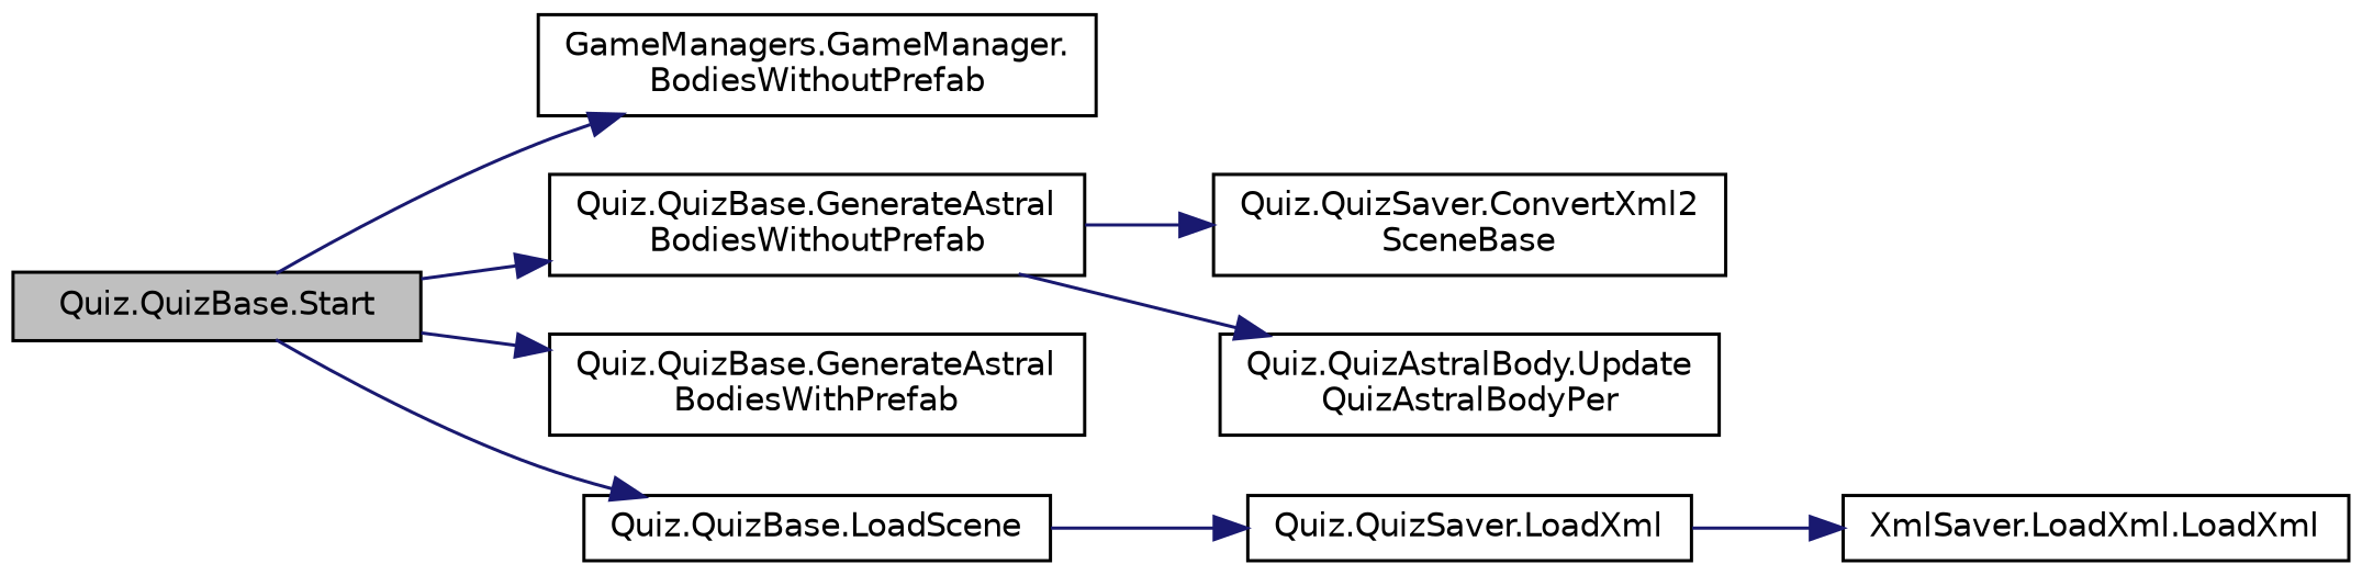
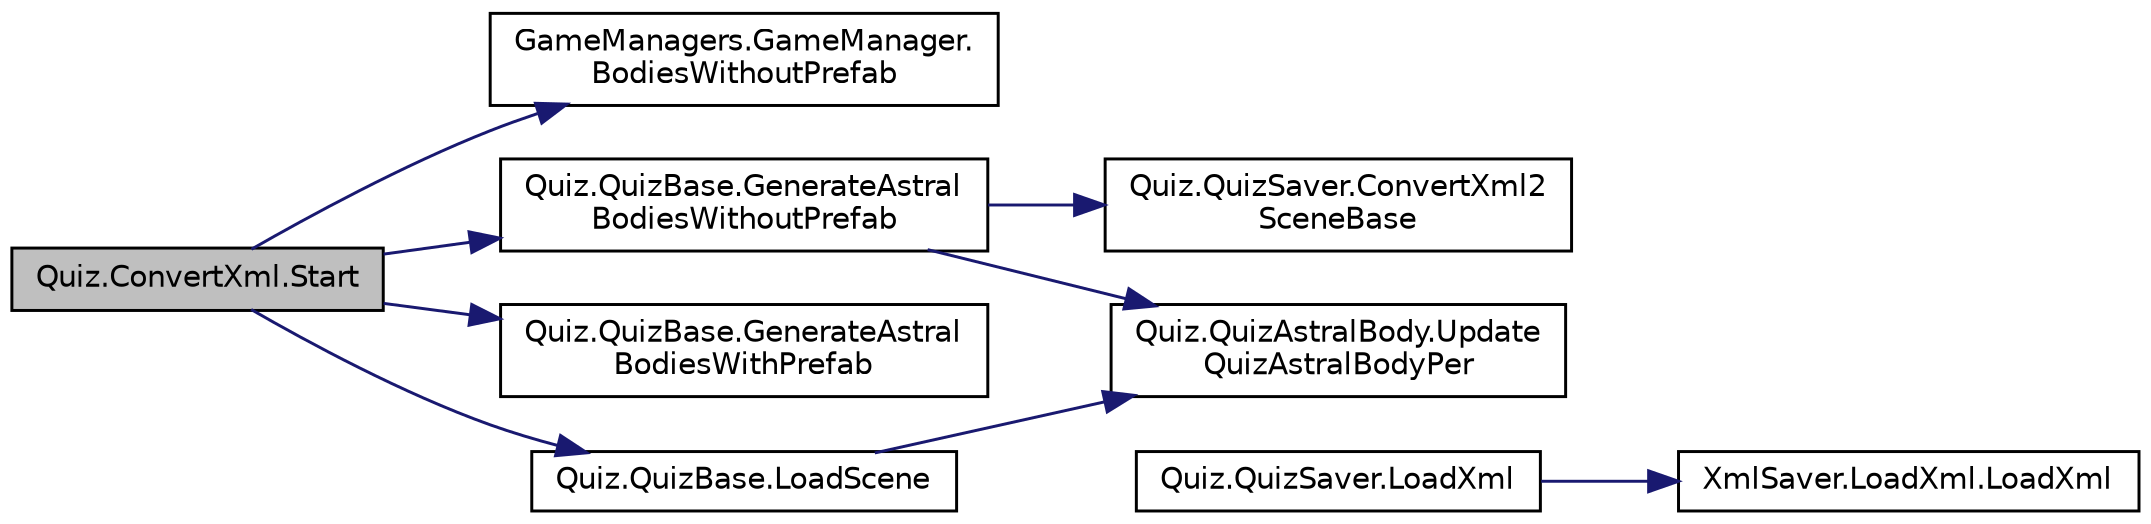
  digraph {
    rankdir=LR
    node [color=black fillcolor=white fontname=Helvetica fontsize=10 shape=record style=filled]
    edge [color=midnightblue fontname=Helvetica fontsize=10 labelfontname=Helvetica labelfontsize=10 style=solid]
-   n1 [fillcolor=grey75 fontcolor=black height=0.2 label="Quiz.QuizBase.Start" width=0.4]
+   n1 [fillcolor=grey75 fontcolor=black height=0.2 label="Quiz.ConvertXml.Start" width=0.4]
    n2 [height=0.2 label="GameManagers.GameManager.\lBodiesWithoutPrefab" width=0.4]
    n3 [height=0.2 label="Quiz.QuizBase.GenerateAstral\lBodiesWithoutPrefab" width=0.4]
    n4 [height=0.2 label="Quiz.QuizBase.GenerateAstral\lBodiesWithPrefab" width=0.4]
    n5 [height=0.2 label="Quiz.QuizBase.LoadScene" width=0.4]
    n6 [height=0.2 label="Quiz.QuizAstralBody.Update\lQuizAstralBodyPer" width=0.4]
    n7 [height=0.2 label="Quiz.QuizSaver.ConvertXml2\lSceneBase" width=0.4]
    n8 [height=0.2 label="Quiz.QuizSaver.LoadXml" width=0.4]
    n9 [height=0.2 label="XmlSaver.LoadXml.LoadXml" width=0.4]
    n1 -> n2
    n1 -> n3
    n1 -> n4
    n1 -> n5
    n3 -> n6
    n3 -> n7
-   n5 -> n8
+   n5 -> n6
    n8 -> n9
  }
